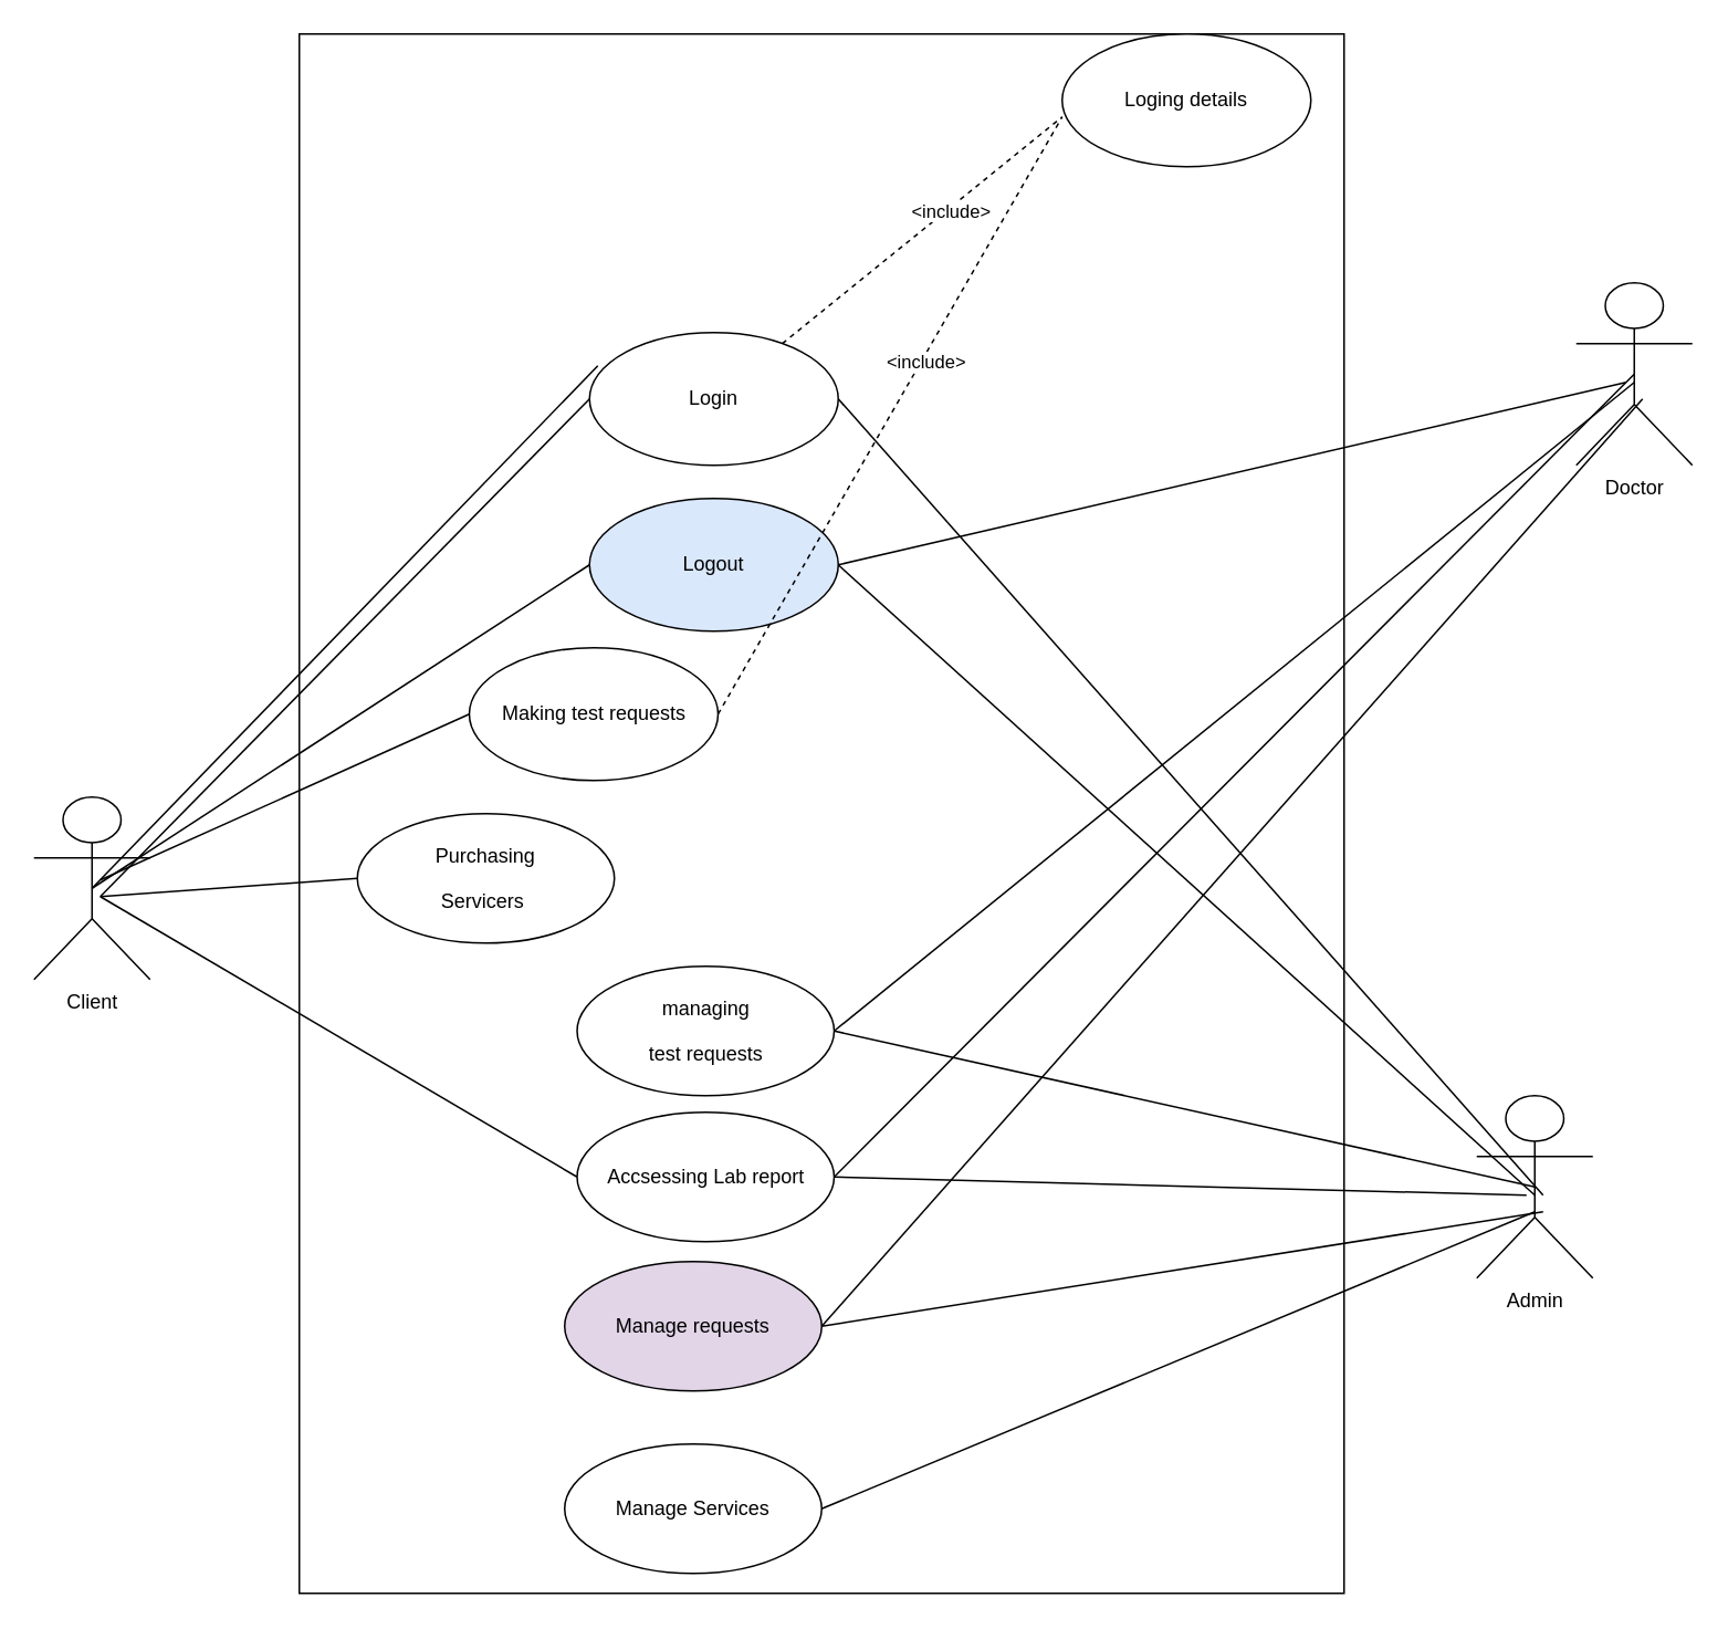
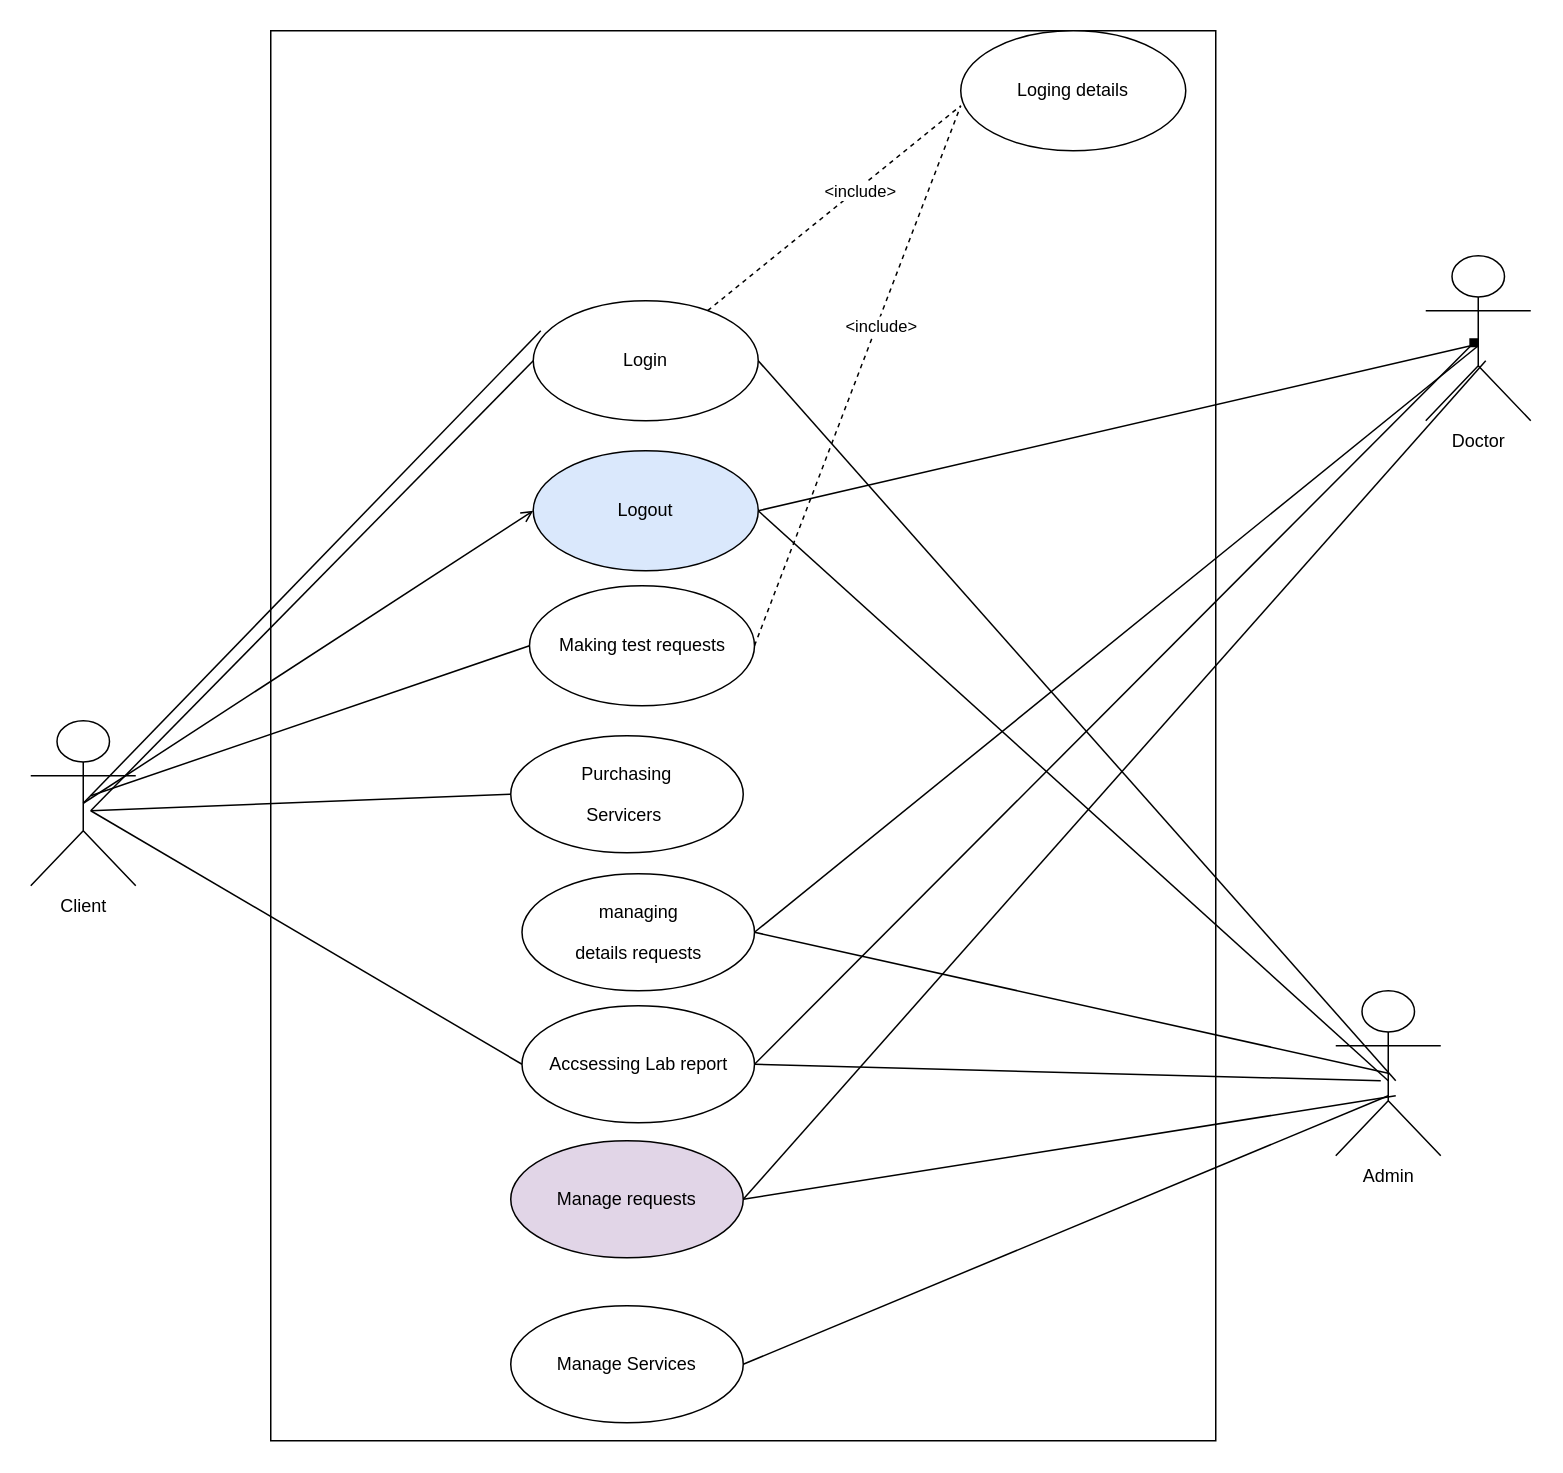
  <mxCell id="0" />
  <mxCell id="1" parent="0" />
  <mxCell id="2" value="" style="rounded=0;whiteSpace=wrap;html=1;" vertex="1" parent="1"><mxGeometry x="180" y="20" width="630" height="940" as="geometry" /></mxCell>
  <mxCell id="3" value="Client" style="shape=umlActor;verticalLabelPosition=bottom;verticalAlign=top;html=1;outlineConnect=0;" vertex="1" parent="1"><mxGeometry x="20" y="480" width="70" height="110" as="geometry" /></mxCell>
  <mxCell id="4" value="Doctor" style="shape=umlActor;verticalLabelPosition=bottom;verticalAlign=top;html=1;outlineConnect=0;" vertex="1" parent="1"><mxGeometry x="950" y="170" width="70" height="110" as="geometry" /></mxCell>
  <mxCell id="5" value="Login" style="ellipse;whiteSpace=wrap;html=1;" vertex="1" parent="1"><mxGeometry x="355" y="200" width="150" height="80" as="geometry" /></mxCell>
  <mxCell id="6" value="Logout" style="ellipse;whiteSpace=wrap;html=1;fillColor=#dae8fc;" vertex="1" parent="1"><mxGeometry x="355" y="300" width="150" height="80" as="geometry" /></mxCell>
- <mxCell id="7" value="&lt;p class=&quot;MsoNormal&quot;&gt;Purchasing&lt;/p&gt;&lt;p class=&quot;MsoNormal&quot;&gt;Servicers&amp;nbsp;&lt;/p&gt;" style="ellipse;whiteSpace=wrap;html=1;" vertex="1" parent="1"><mxGeometry x="215" y="490" width="155" height="78" as="geometry" /></mxCell>
- <mxCell id="8" value="Making test requests" style="ellipse;whiteSpace=wrap;html=1;" vertex="1" parent="1"><mxGeometry x="282.5" y="390" width="150" height="80" as="geometry" /></mxCell>
+ <mxCell id="7" value="&lt;p class=&quot;MsoNormal&quot;&gt;Purchasing&lt;/p&gt;&lt;p class=&quot;MsoNormal&quot;&gt;Servicers&amp;nbsp;&lt;/p&gt;" style="ellipse;whiteSpace=wrap;html=1;" vertex="1" parent="1"><mxGeometry x="340" y="490" width="155" height="78" as="geometry" /></mxCell>
+ <mxCell id="8" value="Making test requests" style="ellipse;whiteSpace=wrap;html=1;" vertex="1" parent="1"><mxGeometry x="352.5" y="390" width="150" height="80" as="geometry" /></mxCell>
  <mxCell id="9" value="&lt;p class=&quot;MsoNormal&quot;&gt;Accsessing Lab report&lt;/p&gt;" style="ellipse;whiteSpace=wrap;html=1;" vertex="1" parent="1"><mxGeometry x="347.5" y="670" width="155" height="78" as="geometry" /></mxCell>
  <mxCell id="10" value="&lt;p class=&quot;MsoNormal&quot;&gt;Manage requests&lt;/p&gt;" style="ellipse;whiteSpace=wrap;html=1;fillColor=#e1d5e7;" vertex="1" parent="1"><mxGeometry x="340" y="760" width="155" height="78" as="geometry" /></mxCell>
  <mxCell id="11" value="&lt;p class=&quot;MsoNormal&quot;&gt;Manage Services&lt;/p&gt;" style="ellipse;whiteSpace=wrap;html=1;" vertex="1" parent="1"><mxGeometry x="340" y="870" width="155" height="78" as="geometry" /></mxCell>
  <mxCell id="12" value="Admin" style="shape=umlActor;verticalLabelPosition=bottom;verticalAlign=top;html=1;outlineConnect=0;" vertex="1" parent="1"><mxGeometry x="890" y="660" width="70" height="110" as="geometry" /></mxCell>
  <mxCell id="13" value="Loging details" style="ellipse;whiteSpace=wrap;html=1;" vertex="1" parent="1"><mxGeometry x="640" y="20" width="150" height="80" as="geometry" /></mxCell>
  <mxCell id="14" value="" style="endArrow=none;html=1;rounded=0;exitX=0.5;exitY=0.5;exitDx=0;exitDy=0;exitPerimeter=0;" edge="1" parent="1" source="3"><mxGeometry width="50" height="50" relative="1" as="geometry"><mxPoint x="310" y="270" as="sourcePoint" /><mxPoint x="360" y="220" as="targetPoint" /></mxGeometry></mxCell>
  <mxCell id="15" value="" style="endArrow=none;html=1;rounded=0;exitX=0.571;exitY=0.545;exitDx=0;exitDy=0;exitPerimeter=0;entryX=0;entryY=0.5;entryDx=0;entryDy=0;" edge="1" parent="1" source="3" target="5"><mxGeometry width="50" height="50" relative="1" as="geometry"><mxPoint x="65" y="545" as="sourcePoint" /><mxPoint x="370" y="230" as="targetPoint" /></mxGeometry></mxCell>
- <mxCell id="16" value="" style="endArrow=none;html=1;rounded=0;exitX=0.5;exitY=0.5;exitDx=0;exitDy=0;exitPerimeter=0;entryX=0;entryY=0.5;entryDx=0;entryDy=0;" edge="1" parent="1" source="3" target="6"><mxGeometry width="50" height="50" relative="1" as="geometry"><mxPoint x="70" y="550" as="sourcePoint" /><mxPoint x="365" y="320" as="targetPoint" /></mxGeometry></mxCell>
+ <mxCell id="16" value="" style="endArrow=open;html=1;rounded=0;exitX=0.5;exitY=0.5;exitDx=0;exitDy=0;exitPerimeter=0;entryX=0;entryY=0.5;entryDx=0;entryDy=0;" edge="1" parent="1" source="3" target="6"><mxGeometry width="50" height="50" relative="1" as="geometry"><mxPoint x="70" y="550" as="sourcePoint" /><mxPoint x="365" y="320" as="targetPoint" /></mxGeometry></mxCell>
  <mxCell id="17" value="" style="endArrow=none;html=1;rounded=0;entryX=0;entryY=0.5;entryDx=0;entryDy=0;" edge="1" parent="1" target="8"><mxGeometry width="50" height="50" relative="1" as="geometry"><mxPoint x="60" y="530" as="sourcePoint" /><mxPoint x="365" y="420" as="targetPoint" /></mxGeometry></mxCell>
  <mxCell id="18" value="" style="endArrow=none;html=1;rounded=0;entryX=0;entryY=0.5;entryDx=0;entryDy=0;" edge="1" parent="1" target="7"><mxGeometry width="50" height="50" relative="1" as="geometry"><mxPoint x="60" y="540" as="sourcePoint" /><mxPoint x="363" y="510" as="targetPoint" /></mxGeometry></mxCell>
  <mxCell id="19" value="" style="endArrow=none;html=1;rounded=0;entryX=0;entryY=0.5;entryDx=0;entryDy=0;" edge="1" parent="1" target="9"><mxGeometry width="50" height="50" relative="1" as="geometry"><mxPoint x="60" y="540" as="sourcePoint" /><mxPoint x="350" y="609" as="targetPoint" /></mxGeometry></mxCell>
  <mxCell id="20" value="" style="endArrow=none;html=1;rounded=0;exitX=1;exitY=0.5;exitDx=0;exitDy=0;" edge="1" parent="1" source="6"><mxGeometry width="50" height="50" relative="1" as="geometry"><mxPoint x="515" y="320" as="sourcePoint" /><mxPoint x="980" y="230" as="targetPoint" /></mxGeometry></mxCell>
  <mxCell id="21" value="" style="endArrow=none;html=1;rounded=0;exitX=1;exitY=0.5;exitDx=0;exitDy=0;" edge="1" parent="1" source="10"><mxGeometry width="50" height="50" relative="1" as="geometry"><mxPoint x="515" y="420" as="sourcePoint" /><mxPoint x="990" y="240" as="targetPoint" /></mxGeometry></mxCell>
- <mxCell id="22" value="&lt;p class=&quot;MsoNormal&quot;&gt;managing&lt;/p&gt;&lt;p class=&quot;MsoNormal&quot;&gt;test requests&lt;/p&gt;" style="ellipse;whiteSpace=wrap;html=1;" vertex="1" parent="1"><mxGeometry x="347.5" y="582" width="155" height="78" as="geometry" /></mxCell>
+ <mxCell id="22" value="&lt;p class=&quot;MsoNormal&quot;&gt;managing&lt;/p&gt;&lt;p class=&quot;MsoNormal&quot;&gt;details requests&lt;/p&gt;" style="ellipse;whiteSpace=wrap;html=1;" vertex="1" parent="1"><mxGeometry x="347.5" y="582" width="155" height="78" as="geometry" /></mxCell>
  <mxCell id="23" value="" style="endArrow=none;html=1;rounded=0;exitX=1;exitY=0.5;exitDx=0;exitDy=0;" edge="1" parent="1" source="22"><mxGeometry width="50" height="50" relative="1" as="geometry"><mxPoint x="505" y="809" as="sourcePoint" /><mxPoint x="985" y="230" as="targetPoint" /></mxGeometry></mxCell>
  <mxCell id="24" value="" style="endArrow=none;html=1;rounded=0;exitX=1;exitY=0.5;exitDx=0;exitDy=0;entryX=0.5;entryY=0.5;entryDx=0;entryDy=0;entryPerimeter=0;" edge="1" parent="1" source="22" target="12"><mxGeometry width="50" height="50" relative="1" as="geometry"><mxPoint x="512" y="631" as="sourcePoint" /><mxPoint x="995" y="240" as="targetPoint" /></mxGeometry></mxCell>
- <mxCell id="25" value="" style="endArrow=none;html=1;rounded=0;exitX=1;exitY=0.5;exitDx=0;exitDy=0;entryX=0.5;entryY=0.5;entryDx=0;entryDy=0;entryPerimeter=0;" edge="1" parent="1" source="9" target="4"><mxGeometry width="50" height="50" relative="1" as="geometry"><mxPoint x="505" y="809" as="sourcePoint" /><mxPoint x="1000" y="250" as="targetPoint" /></mxGeometry></mxCell>
+ <mxCell id="25" value="" style="endArrow=diamond;html=1;rounded=0;exitX=1;exitY=0.5;exitDx=0;exitDy=0;entryX=0.5;entryY=0.5;entryDx=0;entryDy=0;entryPerimeter=0;" edge="1" parent="1" source="9" target="4"><mxGeometry width="50" height="50" relative="1" as="geometry"><mxPoint x="505" y="809" as="sourcePoint" /><mxPoint x="1000" y="250" as="targetPoint" /></mxGeometry></mxCell>
  <mxCell id="26" value="" style="endArrow=none;html=1;rounded=0;exitX=1;exitY=0.5;exitDx=0;exitDy=0;" edge="1" parent="1" source="5"><mxGeometry width="50" height="50" relative="1" as="geometry"><mxPoint x="512" y="631" as="sourcePoint" /><mxPoint x="930" y="720" as="targetPoint" /></mxGeometry></mxCell>
  <mxCell id="27" value="" style="endArrow=none;html=1;rounded=0;exitX=1;exitY=0.5;exitDx=0;exitDy=0;" edge="1" parent="1" source="6"><mxGeometry width="50" height="50" relative="1" as="geometry"><mxPoint x="515" y="250" as="sourcePoint" /><mxPoint x="925" y="720" as="targetPoint" /></mxGeometry></mxCell>
  <mxCell id="28" value="" style="endArrow=none;html=1;rounded=0;exitX=1;exitY=0.5;exitDx=0;exitDy=0;" edge="1" parent="1" source="9"><mxGeometry width="50" height="50" relative="1" as="geometry"><mxPoint x="512" y="631" as="sourcePoint" /><mxPoint x="920" y="720" as="targetPoint" /></mxGeometry></mxCell>
  <mxCell id="29" value="" style="endArrow=none;html=1;rounded=0;exitX=1;exitY=0.5;exitDx=0;exitDy=0;" edge="1" parent="1" source="10"><mxGeometry width="50" height="50" relative="1" as="geometry"><mxPoint x="512" y="719" as="sourcePoint" /><mxPoint x="930" y="730" as="targetPoint" /></mxGeometry></mxCell>
  <mxCell id="30" value="" style="endArrow=none;html=1;rounded=0;exitX=1;exitY=0.5;exitDx=0;exitDy=0;" edge="1" parent="1" source="11"><mxGeometry width="50" height="50" relative="1" as="geometry"><mxPoint x="505" y="809" as="sourcePoint" /><mxPoint x="925" y="730" as="targetPoint" /></mxGeometry></mxCell>
  <mxCell id="31" value="" style="endArrow=none;dashed=1;html=1;rounded=0;" edge="1" parent="1" source="5"><mxGeometry width="50" height="50" relative="1" as="geometry"><mxPoint x="590" y="120" as="sourcePoint" /><mxPoint x="640" y="70" as="targetPoint" /></mxGeometry></mxCell>
  <mxCell id="32" value="&amp;lt;include&amp;gt;" style="edgeLabel;html=1;align=center;verticalAlign=middle;resizable=0;points=[];" vertex="1" connectable="0" parent="31"><mxGeometry x="0.189" y="-2" relative="1" as="geometry"><mxPoint as="offset" /></mxGeometry></mxCell>
  <mxCell id="33" value="" style="endArrow=none;dashed=1;html=1;rounded=0;exitX=1;exitY=0.5;exitDx=0;exitDy=0;" edge="1" parent="1" source="8"><mxGeometry width="50" height="50" relative="1" as="geometry"><mxPoint x="481" y="217" as="sourcePoint" /><mxPoint x="640" y="70" as="targetPoint" /></mxGeometry></mxCell>
  <mxCell id="34" value="&amp;lt;include&amp;gt;" style="edgeLabel;html=1;align=center;verticalAlign=middle;resizable=0;points=[];" vertex="1" connectable="0" parent="33"><mxGeometry x="0.189" y="-2" relative="1" as="geometry"><mxPoint as="offset" /></mxGeometry></mxCell>
